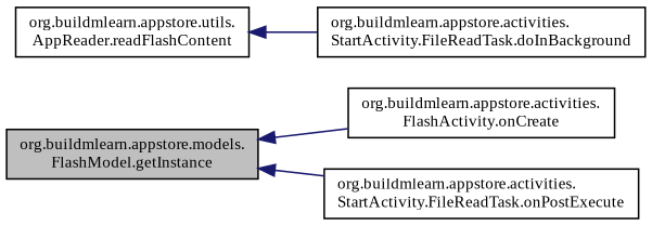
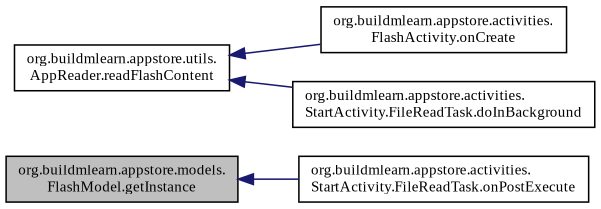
  digraph {
    fontname="Liberation Serif"
    rankdir=LR
    node [color=black fontname="Liberation Serif" fontsize=10 shape=record]
    edge [color=midnightblue dir=back fontname="Liberation Serif" fontsize=10 labelfontname=Helvetica labelfontsize=10 style=solid]
    n1 [fillcolor=grey75 fontcolor=black height=0.2 label="org.buildmlearn.appstore.models.\lFlashModel.getInstance" style=filled width=0.4]
    n2 [height=0.2 label="org.buildmlearn.appstore.activities.\lFlashActivity.onCreate" width=0.4]
    n3 [height=0.2 label="org.buildmlearn.appstore.activities.\lStartActivity.FileReadTask.onPostExecute" width=0.4]
    n4 [height=0.2 label="org.buildmlearn.appstore.utils.\lAppReader.readFlashContent" width=0.4]
    n5 [height=0.2 label="org.buildmlearn.appstore.activities.\lStartActivity.FileReadTask.doInBackground" width=0.4]
-   n1 -> n2
+   n4 -> n2
    n1 -> n3
    n4 -> n5
  }
